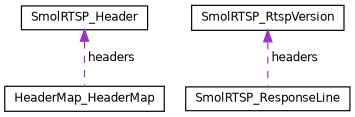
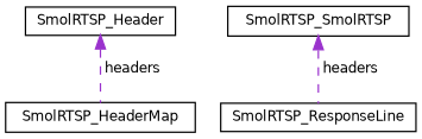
  digraph {
    node [color=black fillcolor=white fontname=Helvetica fontsize=10 shape=record style=filled]
    edge [color=darkorchid3 dir=back fontname=Helvetica fontsize=10 labelfontname=Helvetica labelfontsize=10 style=dashed]
-   n1 [height=0.2 label=HeaderMap_HeaderMap width=0.4]
+   n1 [height=0.2 label=SmolRTSP_HeaderMap width=0.4]
    n2 [height=0.2 label=SmolRTSP_Header width=0.4]
    n3 [height=0.2 label=SmolRTSP_ResponseLine width=0.4]
-   n4 [height=0.2 label=SmolRTSP_RtspVersion width=0.4]
+   n4 [height=0.2 label=SmolRTSP_SmolRTSP width=0.4]
    n2 -> n1 [label=" headers"]
    n4 -> n3 [label=" headers"]
  }
